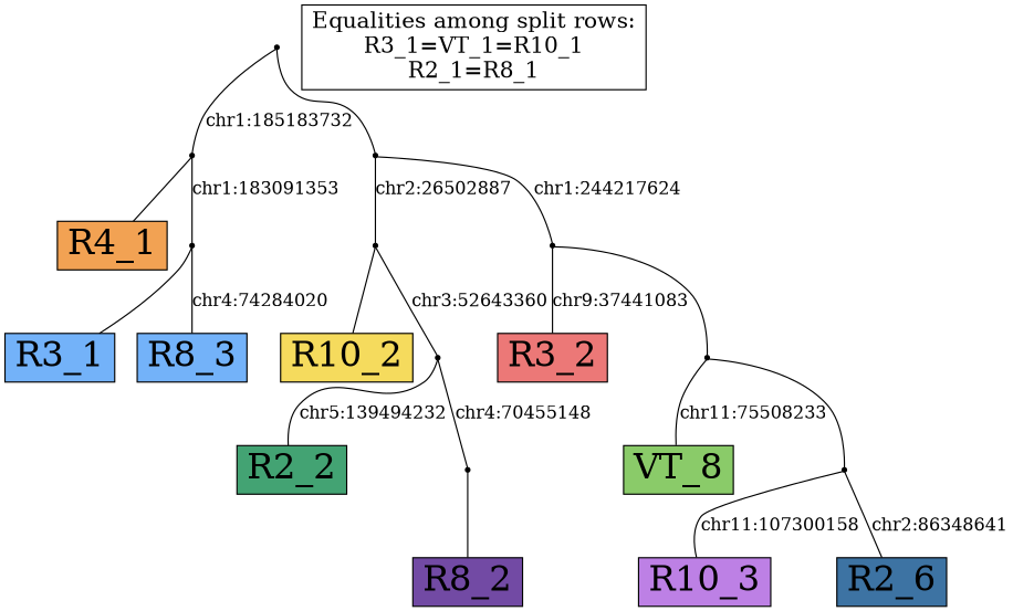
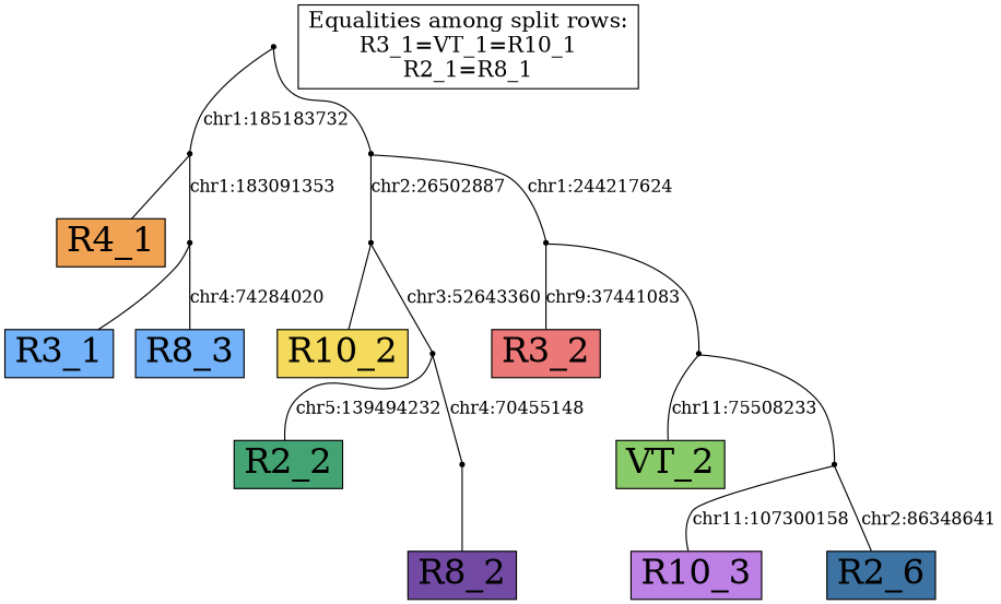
  digraph {
    node [fillcolor=black shape=box style=filled]
    edge [arrowhead=none]
    n1 [fillcolor="#73B2F9" fontsize=28 label=R3_1]
    n2 [fillcolor="#EC7877" fontsize=28 label=R3_2]
-   n3 [fillcolor="#8ACB69" fontsize=28 label=VT_8]
+   n3 [fillcolor="#8ACB69" fontsize=28 label=VT_2]
    n4 [fillcolor="#F5DB5D" fontsize=28 label=R10_2]
    n5 [fillcolor="#BD80E5" fontsize=28 label=R10_3]
    n6 [fillcolor="#F2A253" fontsize=28 label=R4_1]
    n7 [fillcolor="#3D73A3" fontsize=28 label=R2_6]
    n8 [fillcolor="#43A373" fontsize=28 label=R2_2]
    n9 [fillcolor="#724AA4" fontsize=28 label=R8_2]
    n10 [fillcolor="#73B2F9" fontsize=28 label=R8_3]
    n11 [fontsize=18 label="Equalities among split rows:\nR3_1=VT_1=R10_1\nR2_1=R8_1\n" fillcolor="" style=""]
    Int1 [shape=point]
    Int2 [shape=point]
    Int3 [shape=point]
    Int4 [shape=point]
    Int5 [shape=point]
    Int6 [shape=point]
    Int7 [shape=point]
    Int8 [shape=point]
    Int9 [shape=point]
    Int10 [shape=point]
    Int1 -> n9
    Int2 -> n8 [label="chr5:139494232"]
    Int2 -> Int1 [label="chr4:70455148"]
    Int3 -> n1
    Int3 -> n10 [label="chr4:74284020"]
    Int4 -> n6
    Int4 -> Int3 [label="chr1:183091353"]
    Int5 -> n5 [label="chr11:107300158"]
    Int5 -> n7 [label="chr2:86348641"]
    Int6 -> n4
    Int6 -> Int2 [label="chr3:52643360"]
    Int7 -> n3 [label="chr11:75508233"]
    Int7 -> Int5
    Int8 -> n2 [label="chr9:37441083"]
    Int8 -> Int7
    Int9 -> Int6 [label="chr2:26502887"]
    Int9 -> Int8 [label="chr1:244217624"]
    Int10 -> Int4 [label="chr1:185183732"]
    Int10 -> Int9
  }
